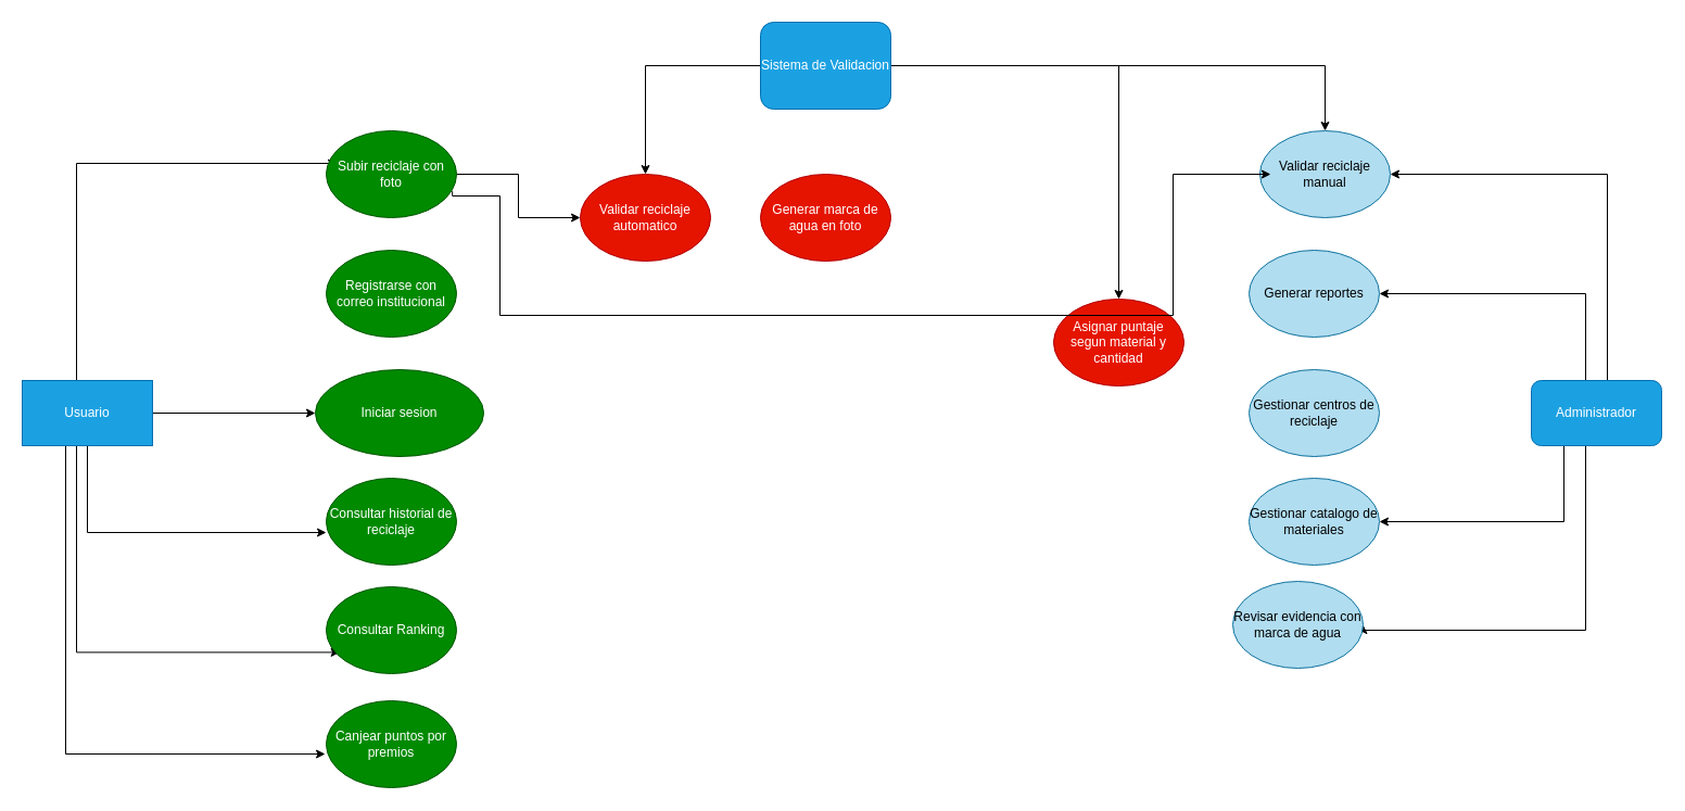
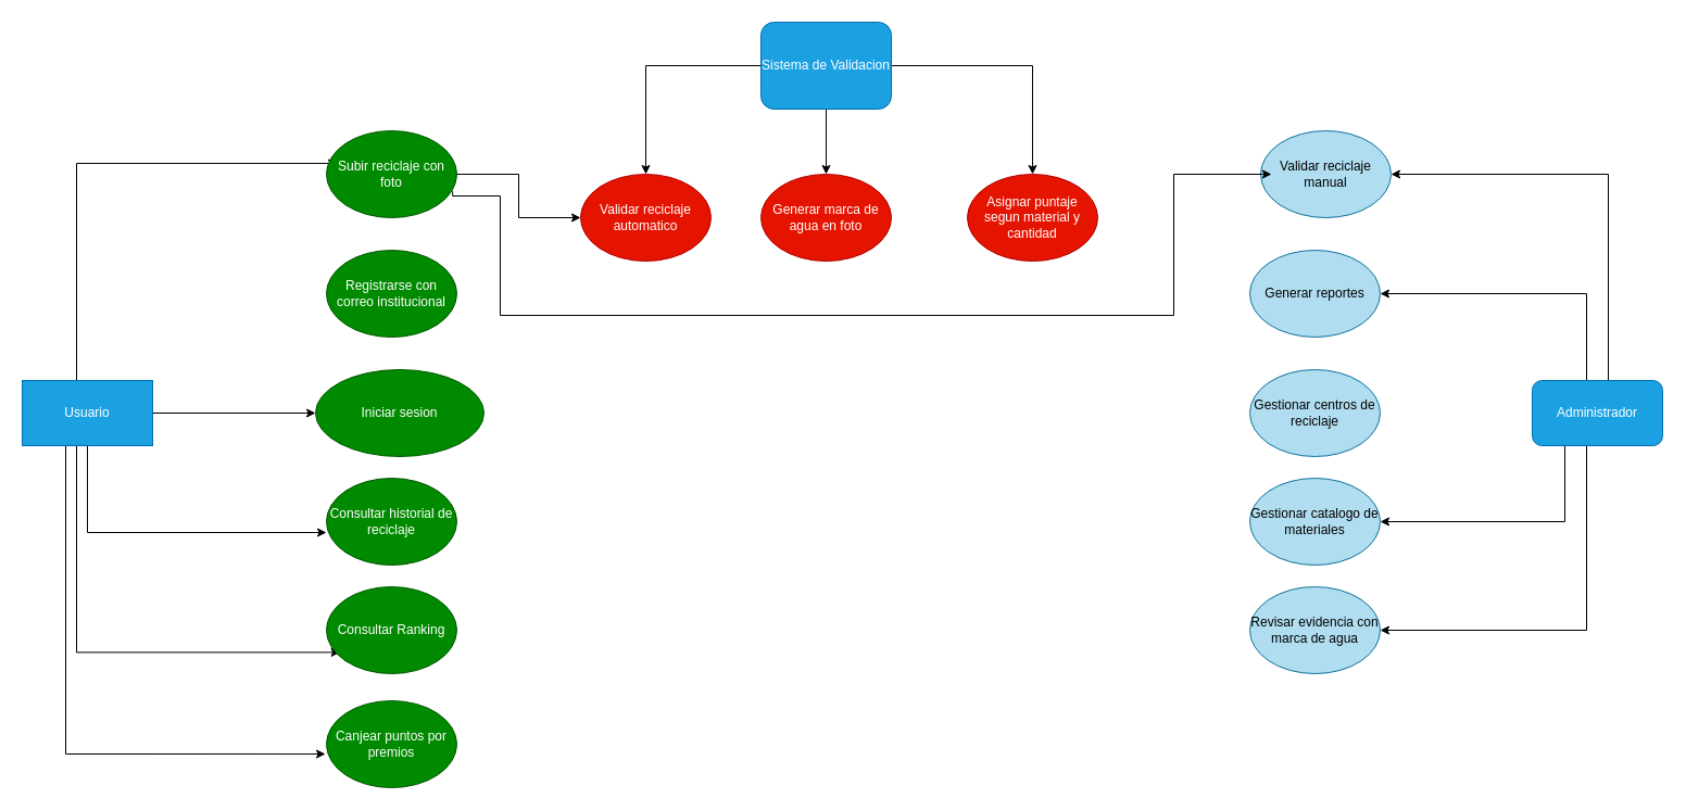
  <mxCell id="0" />
  <mxCell id="1" parent="0" />
  <mxCell id="2" style="edgeStyle=orthogonalEdgeStyle;rounded=0;orthogonalLoop=1;jettySize=auto;html=1;exitX=0.392;exitY=0;exitDx=0;exitDy=0;exitPerimeter=0;" edge="1" parent="1" source="7"><mxGeometry relative="1" as="geometry"><mxPoint x="70" y="340" as="sourcePoint" /><mxPoint x="310" y="150" as="targetPoint" /><Array as="points"><mxPoint x="70" y="350" /><mxPoint x="70" y="150" /></Array></mxGeometry></mxCell>
  <mxCell id="3" style="edgeStyle=orthogonalEdgeStyle;rounded=0;orthogonalLoop=1;jettySize=auto;html=1;" edge="1" parent="1" source="7" target="11"><mxGeometry relative="1" as="geometry" /></mxCell>
  <mxCell id="4" style="edgeStyle=orthogonalEdgeStyle;rounded=0;orthogonalLoop=1;jettySize=auto;html=1;entryX=0;entryY=0.625;entryDx=0;entryDy=0;entryPerimeter=0;" edge="1" parent="1" source="7" target="13"><mxGeometry relative="1" as="geometry"><mxPoint x="80" y="560" as="targetPoint" /><Array as="points"><mxPoint x="80" y="490" /></Array></mxGeometry></mxCell>
  <mxCell id="5" style="edgeStyle=orthogonalEdgeStyle;rounded=0;orthogonalLoop=1;jettySize=auto;html=1;entryX=0.105;entryY=0.755;entryDx=0;entryDy=0;entryPerimeter=0;" edge="1" parent="1" source="7" target="12"><mxGeometry relative="1" as="geometry"><mxPoint x="80" y="656.4" as="targetPoint" /><Array as="points"><mxPoint x="70" y="600" /></Array></mxGeometry></mxCell>
  <mxCell id="6" style="edgeStyle=orthogonalEdgeStyle;rounded=0;orthogonalLoop=1;jettySize=auto;html=1;entryX=-0.008;entryY=0.613;entryDx=0;entryDy=0;entryPerimeter=0;" edge="1" parent="1" source="7" target="14"><mxGeometry relative="1" as="geometry"><mxPoint x="80" y="710" as="targetPoint" /><Array as="points"><mxPoint x="60" y="694" /></Array></mxGeometry></mxCell>
  <mxCell id="7" value="Usuario" style="whiteSpace=wrap;html=1;fillColor=#1ba1e2;fontColor=#ffffff;strokeColor=#006EAF;rounded=0;" vertex="1" parent="1"><mxGeometry x="20" y="350" width="120" height="60" as="geometry" /></mxCell>
  <mxCell id="8" style="edgeStyle=orthogonalEdgeStyle;rounded=0;orthogonalLoop=1;jettySize=auto;html=1;" edge="1" parent="1" source="9" target="19"><mxGeometry relative="1" as="geometry" /></mxCell>
  <mxCell id="9" value="Subir reciclaje con foto" style="ellipse;whiteSpace=wrap;html=1;fillColor=#008a00;fontColor=#ffffff;strokeColor=#005700;" vertex="1" parent="1"><mxGeometry x="300" y="120" width="120" height="80" as="geometry" /></mxCell>
  <mxCell id="10" value="Registrarse con correo institucional" style="ellipse;whiteSpace=wrap;html=1;fillColor=#008a00;fontColor=#ffffff;strokeColor=#005700;" vertex="1" parent="1"><mxGeometry x="300" y="230" width="120" height="80" as="geometry" /></mxCell>
  <mxCell id="11" value="Iniciar sesion" style="ellipse;whiteSpace=wrap;html=1;fillColor=#008a00;fontColor=#ffffff;strokeColor=#005700;" vertex="1" parent="1"><mxGeometry x="290" y="340" width="155" height="80" as="geometry" /></mxCell>
  <mxCell id="12" value="Consultar Ranking" style="ellipse;whiteSpace=wrap;html=1;fillColor=#008a00;fontColor=#ffffff;strokeColor=#005700;" vertex="1" parent="1"><mxGeometry x="300" y="540" width="120" height="80" as="geometry" /></mxCell>
  <mxCell id="13" value="Consultar historial de reciclaje" style="ellipse;whiteSpace=wrap;html=1;fillColor=#008a00;fontColor=#ffffff;strokeColor=#005700;" vertex="1" parent="1"><mxGeometry x="300" y="440" width="120" height="80" as="geometry" /></mxCell>
  <mxCell id="14" value="Canjear puntos por premios" style="ellipse;whiteSpace=wrap;html=1;fillColor=#008a00;fontColor=#ffffff;strokeColor=#005700;" vertex="1" parent="1"><mxGeometry x="300" y="645" width="120" height="80" as="geometry" /></mxCell>
  <mxCell id="15" style="edgeStyle=orthogonalEdgeStyle;rounded=0;orthogonalLoop=1;jettySize=auto;html=1;entryX=0.5;entryY=0;entryDx=0;entryDy=0;" edge="1" parent="1" source="18" target="19"><mxGeometry relative="1" as="geometry" /></mxCell>
- <mxCell id="16" style="edgeStyle=orthogonalEdgeStyle;rounded=0;orthogonalLoop=1;jettySize=auto;html=1;" edge="1" parent="1" source="18" target="27"><mxGeometry relative="1" as="geometry" /></mxCell>
+ <mxCell id="16" style="edgeStyle=orthogonalEdgeStyle;rounded=0;orthogonalLoop=1;jettySize=auto;html=1;entryX=0.5;entryY=0;entryDx=0;entryDy=0;" edge="1" parent="1" source="18" target="20"><mxGeometry relative="1" as="geometry" /></mxCell>
  <mxCell id="17" style="edgeStyle=orthogonalEdgeStyle;rounded=0;orthogonalLoop=1;jettySize=auto;html=1;entryX=0.5;entryY=0;entryDx=0;entryDy=0;" edge="1" parent="1" source="18" target="21"><mxGeometry relative="1" as="geometry" /></mxCell>
  <mxCell id="18" value="Sistema de Validacion" style="rounded=1;whiteSpace=wrap;html=1;fillColor=#1ba1e2;fontColor=#ffffff;strokeColor=#006EAF;" vertex="1" parent="1"><mxGeometry x="700" y="20" width="120" height="80" as="geometry" /></mxCell>
  <mxCell id="19" value="Validar reciclaje automatico" style="ellipse;whiteSpace=wrap;html=1;fillColor=#e51400;fontColor=#ffffff;strokeColor=#B20000;" vertex="1" parent="1"><mxGeometry x="534" y="160" width="120" height="80" as="geometry" /></mxCell>
  <mxCell id="20" value="Generar marca de agua en foto" style="ellipse;whiteSpace=wrap;html=1;fillColor=#e51400;fontColor=#ffffff;strokeColor=#B20000;" vertex="1" parent="1"><mxGeometry x="700" y="160" width="120" height="80" as="geometry" /></mxCell>
- <mxCell id="21" value="Asignar puntaje segun material y cantidad" style="ellipse;whiteSpace=wrap;html=1;fillColor=#e51400;fontColor=#ffffff;strokeColor=#B20000;" vertex="1" parent="1"><mxGeometry x="970" y="275" width="120" height="80" as="geometry" /></mxCell>
+ <mxCell id="21" value="Asignar puntaje segun material y cantidad" style="ellipse;whiteSpace=wrap;html=1;fillColor=#e51400;fontColor=#ffffff;strokeColor=#B20000;" vertex="1" parent="1"><mxGeometry x="890" y="160" width="120" height="80" as="geometry" /></mxCell>
  <mxCell id="22" style="edgeStyle=orthogonalEdgeStyle;rounded=0;orthogonalLoop=1;jettySize=auto;html=1;entryX=1;entryY=0.5;entryDx=0;entryDy=0;" edge="1" parent="1" source="26" target="27"><mxGeometry relative="1" as="geometry"><Array as="points"><mxPoint x="1480" y="160" /></Array></mxGeometry></mxCell>
  <mxCell id="23" style="edgeStyle=orthogonalEdgeStyle;rounded=0;orthogonalLoop=1;jettySize=auto;html=1;entryX=1;entryY=0.5;entryDx=0;entryDy=0;" edge="1" parent="1" source="26" target="28"><mxGeometry relative="1" as="geometry"><Array as="points"><mxPoint x="1460" y="270" /></Array></mxGeometry></mxCell>
  <mxCell id="24" style="edgeStyle=orthogonalEdgeStyle;rounded=0;orthogonalLoop=1;jettySize=auto;html=1;entryX=1;entryY=0.5;entryDx=0;entryDy=0;" edge="1" parent="1" source="26" target="30"><mxGeometry relative="1" as="geometry"><Array as="points"><mxPoint x="1440" y="480" /></Array></mxGeometry></mxCell>
  <mxCell id="25" style="edgeStyle=orthogonalEdgeStyle;rounded=0;orthogonalLoop=1;jettySize=auto;html=1;entryX=1;entryY=0.5;entryDx=0;entryDy=0;" edge="1" parent="1" source="26" target="31"><mxGeometry relative="1" as="geometry"><Array as="points"><mxPoint x="1460" y="580" /></Array></mxGeometry></mxCell>
  <mxCell id="26" value="Administrador" style="rounded=1;whiteSpace=wrap;html=1;fillColor=#1ba1e2;fontColor=#ffffff;strokeColor=#006EAF;" vertex="1" parent="1"><mxGeometry x="1410" y="350" width="120" height="60" as="geometry" /></mxCell>
  <mxCell id="27" value="Validar reciclaje manual" style="ellipse;whiteSpace=wrap;html=1;fillColor=#b1ddf0;strokeColor=#10739e;" vertex="1" parent="1"><mxGeometry x="1160" y="120" width="120" height="80" as="geometry" /></mxCell>
  <mxCell id="28" value="Generar reportes" style="ellipse;whiteSpace=wrap;html=1;fillColor=#b1ddf0;strokeColor=#10739e;" vertex="1" parent="1"><mxGeometry x="1150" y="230" width="120" height="80" as="geometry" /></mxCell>
  <mxCell id="29" value="Gestionar centros de reciclaje" style="ellipse;whiteSpace=wrap;html=1;fillColor=#b1ddf0;strokeColor=#10739e;" vertex="1" parent="1"><mxGeometry x="1150" y="340" width="120" height="80" as="geometry" /></mxCell>
  <mxCell id="30" value="Gestionar catalogo de materiales" style="ellipse;whiteSpace=wrap;html=1;fillColor=#b1ddf0;strokeColor=#10739e;" vertex="1" parent="1"><mxGeometry x="1150" y="440" width="120" height="80" as="geometry" /></mxCell>
- <mxCell id="31" value="Revisar evidencia con marca de agua" style="ellipse;whiteSpace=wrap;html=1;fillColor=#b1ddf0;strokeColor=#10739e;" vertex="1" parent="1"><mxGeometry x="1135" y="535" width="120" height="80" as="geometry" /></mxCell>
+ <mxCell id="31" value="Revisar evidencia con marca de agua" style="ellipse;whiteSpace=wrap;html=1;fillColor=#b1ddf0;strokeColor=#10739e;" vertex="1" parent="1"><mxGeometry x="1150" y="540" width="120" height="80" as="geometry" /></mxCell>
  <mxCell id="32" style="edgeStyle=orthogonalEdgeStyle;rounded=0;orthogonalLoop=1;jettySize=auto;html=1;entryX=0.083;entryY=0.5;entryDx=0;entryDy=0;entryPerimeter=0;exitX=0.968;exitY=0.696;exitDx=0;exitDy=0;exitPerimeter=0;" edge="1" parent="1" source="9" target="27"><mxGeometry relative="1" as="geometry"><Array as="points"><mxPoint x="416" y="180" /><mxPoint x="460" y="180" /><mxPoint x="460" y="290" /><mxPoint x="1080" y="290" /><mxPoint x="1080" y="160" /></Array></mxGeometry></mxCell>
